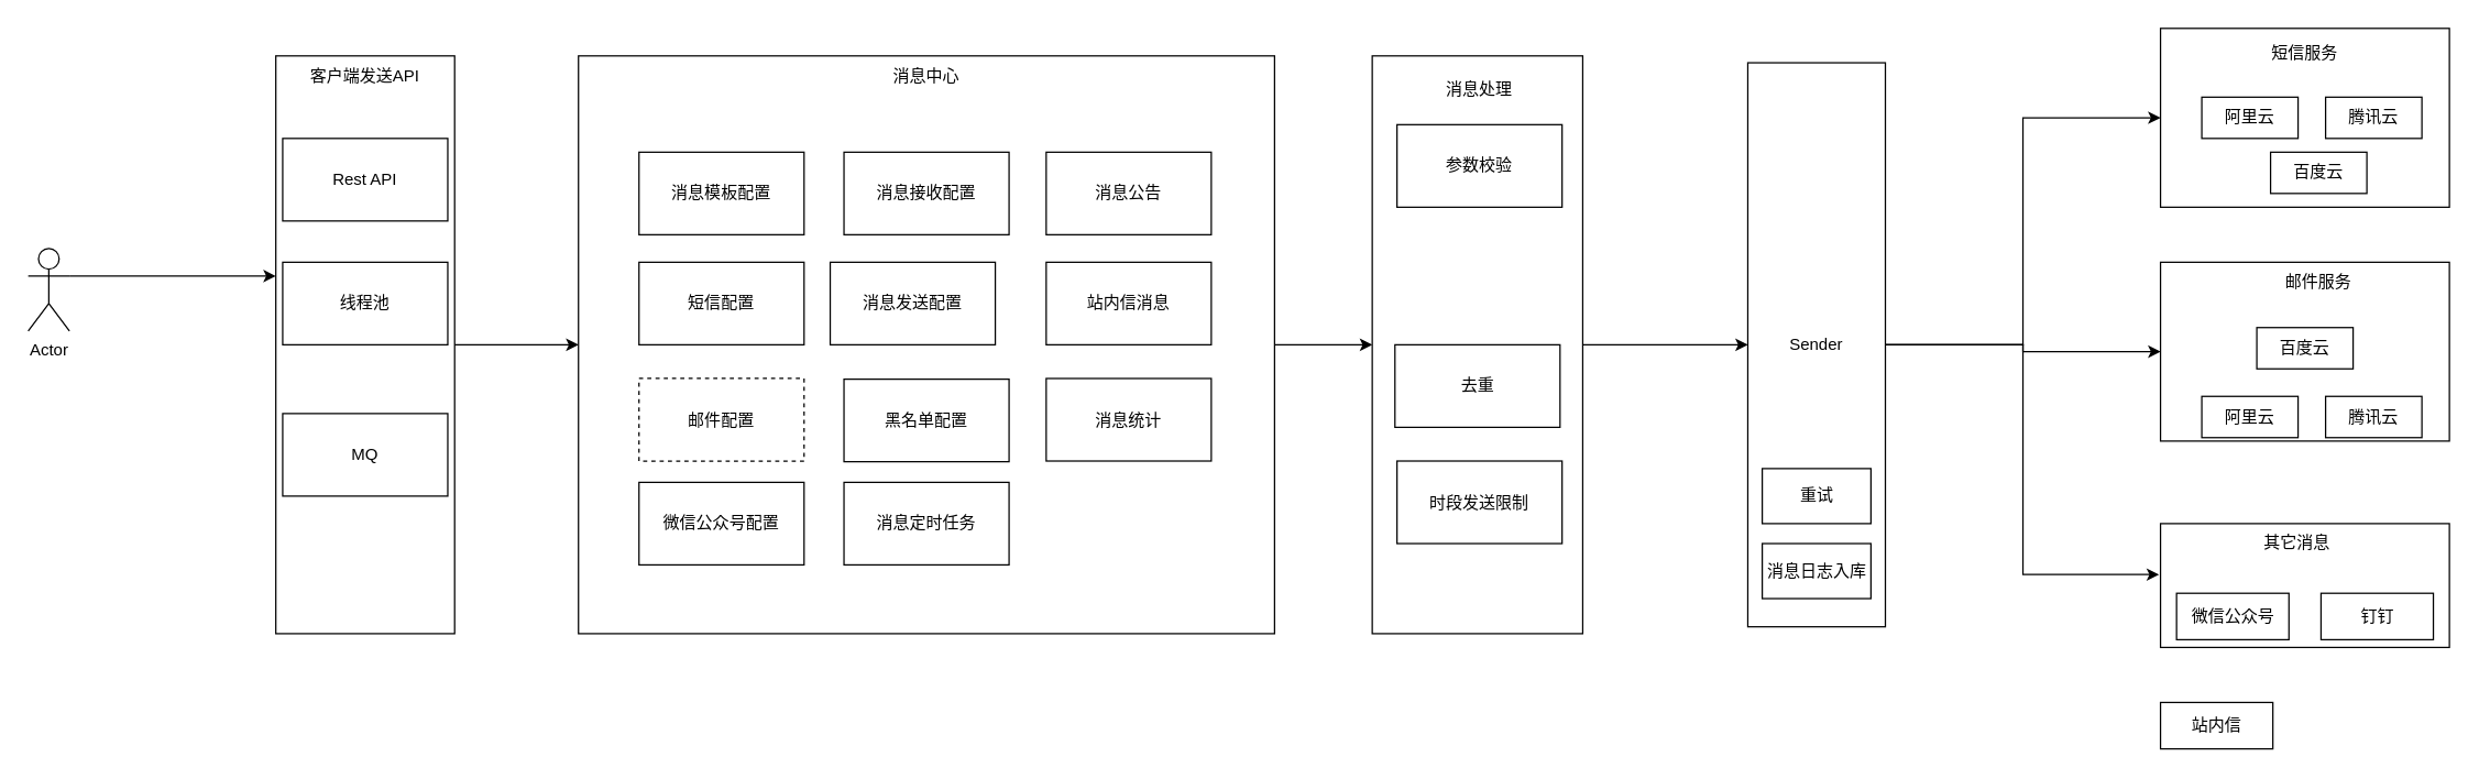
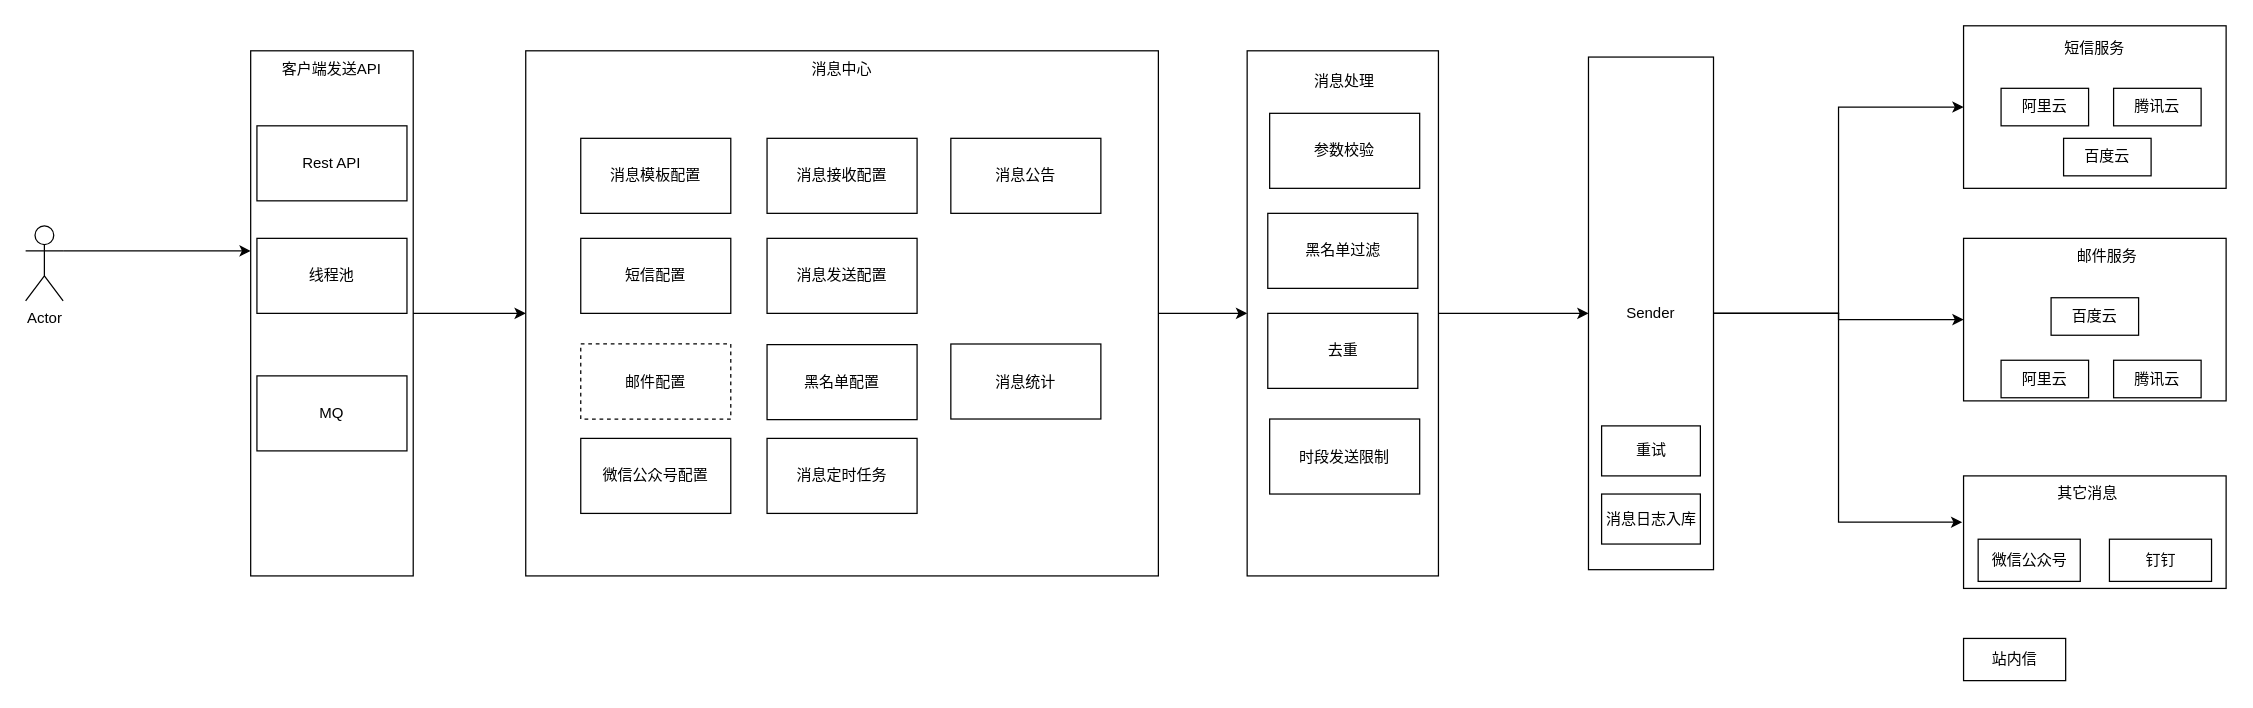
  <mxCell id="0" />
  <mxCell id="1" parent="0" />
  <mxCell id="2" style="edgeStyle=orthogonalEdgeStyle;rounded=0;orthogonalLoop=1;jettySize=auto;html=1;exitX=1;exitY=0.5;exitDx=0;exitDy=0;entryX=0;entryY=0.5;entryDx=0;entryDy=0;" edge="1" parent="1" source="3" target="16"><mxGeometry relative="1" as="geometry" /></mxCell>
  <mxCell id="3" value="" style="rounded=0;whiteSpace=wrap;html=1;" vertex="1" parent="1"><mxGeometry x="420" y="40" width="506" height="420" as="geometry" /></mxCell>
  <mxCell id="4" value="消息模板配置" style="rounded=0;whiteSpace=wrap;html=1;" vertex="1" parent="1"><mxGeometry x="464" y="110" width="120" height="60" as="geometry" /></mxCell>
  <mxCell id="5" value="短信配置&lt;span style=&quot;color: rgba(0 , 0 , 0 , 0) ; font-family: monospace ; font-size: 0px&quot;&gt;%3CmxGraphModel%3E%3Croot%3E%3CmxCell%20id%3D%220%22%2F%3E%3CmxCell%20id%3D%221%22%20parent%3D%220%22%2F%3E%3CmxCell%20id%3D%222%22%20value%3D%22%E6%B6%88%E6%81%AF%E6%A8%A1%E6%9D%BF%22%20style%3D%22rounded%3D0%3BwhiteSpace%3Dwrap%3Bhtml%3D1%3B%22%20vertex%3D%221%22%20parent%3D%221%22%3E%3CmxGeometry%20x%3D%22294%22%20y%3D%22390%22%20width%3D%22120%22%20height%3D%2260%22%20as%3D%22geometry%22%2F%3E%3C%2FmxCell%3E%3C%2Froot%3E%3C%2FmxGraphModel%3E&lt;/span&gt;" style="rounded=0;whiteSpace=wrap;html=1;" vertex="1" parent="1"><mxGeometry x="464" y="190" width="120" height="60" as="geometry" /></mxCell>
  <mxCell id="6" value="邮件配置" style="rounded=0;whiteSpace=wrap;html=1;dashed=1;" vertex="1" parent="1"><mxGeometry x="464" y="274.5" width="120" height="60" as="geometry" /></mxCell>
  <mxCell id="7" value="黑名单配置" style="rounded=0;whiteSpace=wrap;html=1;" vertex="1" parent="1"><mxGeometry x="613" y="275" width="120" height="60" as="geometry" /></mxCell>
  <mxCell id="8" value="消息公告" style="rounded=0;whiteSpace=wrap;html=1;" vertex="1" parent="1"><mxGeometry x="760" y="110" width="120" height="60" as="geometry" /></mxCell>
- <mxCell id="9" value="站内信消息" style="rounded=0;whiteSpace=wrap;html=1;" vertex="1" parent="1"><mxGeometry x="760" y="190" width="120" height="60" as="geometry" /></mxCell>
  <mxCell id="10" value="消息统计" style="rounded=0;whiteSpace=wrap;html=1;" vertex="1" parent="1"><mxGeometry x="760" y="274.5" width="120" height="60" as="geometry" /></mxCell>
  <mxCell id="11" value="消息接收配置" style="rounded=0;whiteSpace=wrap;html=1;" vertex="1" parent="1"><mxGeometry x="613" y="110" width="120" height="60" as="geometry" /></mxCell>
- <mxCell id="12" value="消息发送配置" style="rounded=0;whiteSpace=wrap;html=1;" vertex="1" parent="1"><mxGeometry x="603" y="190" width="120" height="60" as="geometry" /></mxCell>
+ <mxCell id="12" value="消息发送配置" style="rounded=0;whiteSpace=wrap;html=1;" vertex="1" parent="1"><mxGeometry x="613" y="190" width="120" height="60" as="geometry" /></mxCell>
  <mxCell id="13" value="微信公众号配置" style="rounded=0;whiteSpace=wrap;html=1;" vertex="1" parent="1"><mxGeometry x="464" y="350" width="120" height="60" as="geometry" /></mxCell>
  <mxCell id="14" value="消息中心" style="text;html=1;strokeColor=none;fillColor=none;align=center;verticalAlign=middle;whiteSpace=wrap;rounded=0;" vertex="1" parent="1"><mxGeometry x="598" y="40" width="150" height="30" as="geometry" /></mxCell>
  <mxCell id="15" style="edgeStyle=orthogonalEdgeStyle;rounded=0;orthogonalLoop=1;jettySize=auto;html=1;exitX=1;exitY=0.5;exitDx=0;exitDy=0;entryX=0;entryY=0.5;entryDx=0;entryDy=0;" edge="1" parent="1" source="16" target="45"><mxGeometry relative="1" as="geometry" /></mxCell>
  <mxCell id="16" value="" style="rounded=0;whiteSpace=wrap;html=1;" vertex="1" parent="1"><mxGeometry x="997" y="40" width="153" height="420" as="geometry" /></mxCell>
  <mxCell id="17" value="" style="group" vertex="1" connectable="0" parent="1"><mxGeometry x="1570" y="20" width="210" height="130" as="geometry" /></mxCell>
  <mxCell id="18" value="" style="rounded=0;whiteSpace=wrap;html=1;" vertex="1" parent="17"><mxGeometry width="210" height="130" as="geometry" /></mxCell>
  <mxCell id="19" value="短信服务" style="text;html=1;strokeColor=none;fillColor=none;align=center;verticalAlign=middle;whiteSpace=wrap;rounded=0;" vertex="1" parent="17"><mxGeometry x="60" y="5" width="90" height="25" as="geometry" /></mxCell>
  <mxCell id="20" value="阿里云" style="rounded=0;whiteSpace=wrap;html=1;" vertex="1" parent="17"><mxGeometry x="30" y="50" width="70" height="30" as="geometry" /></mxCell>
  <mxCell id="21" value="腾讯云" style="rounded=0;whiteSpace=wrap;html=1;" vertex="1" parent="17"><mxGeometry x="120" y="50" width="70" height="30" as="geometry" /></mxCell>
  <mxCell id="22" value="百度云" style="rounded=0;whiteSpace=wrap;html=1;" vertex="1" parent="17"><mxGeometry x="80" y="90" width="70" height="30" as="geometry" /></mxCell>
  <mxCell id="23" value="消息处理" style="text;html=1;strokeColor=none;fillColor=none;align=center;verticalAlign=middle;whiteSpace=wrap;rounded=0;" vertex="1" parent="1"><mxGeometry x="1020" y="50" width="110" height="30" as="geometry" /></mxCell>
  <mxCell id="24" value="参数校验" style="rounded=0;whiteSpace=wrap;html=1;" vertex="1" parent="1"><mxGeometry x="1015" y="90" width="120" height="60" as="geometry" /></mxCell>
+ <mxCell id="25" value="黑名单过滤" style="rounded=0;whiteSpace=wrap;html=1;" vertex="1" parent="1"><mxGeometry x="1013.5" y="170" width="120" height="60" as="geometry" /></mxCell>
  <mxCell id="26" value="去重" style="rounded=0;whiteSpace=wrap;html=1;" vertex="1" parent="1"><mxGeometry x="1013.5" y="250" width="120" height="60" as="geometry" /></mxCell>
  <mxCell id="27" value="时段发送限制" style="rounded=0;whiteSpace=wrap;html=1;" vertex="1" parent="1"><mxGeometry x="1015" y="334.5" width="120" height="60" as="geometry" /></mxCell>
  <mxCell id="28" value="" style="group" vertex="1" connectable="0" parent="1"><mxGeometry x="1570" y="380" width="210" height="90" as="geometry" /></mxCell>
  <mxCell id="29" value="" style="rounded=0;whiteSpace=wrap;html=1;" vertex="1" parent="28"><mxGeometry width="210" height="90" as="geometry" /></mxCell>
  <mxCell id="30" value="其它消息" style="text;html=1;strokeColor=none;fillColor=none;align=center;verticalAlign=middle;whiteSpace=wrap;rounded=0;" vertex="1" parent="28"><mxGeometry x="46.667" width="105" height="28.125" as="geometry" /></mxCell>
  <mxCell id="31" value="微信公众号" style="rounded=0;whiteSpace=wrap;html=1;" vertex="1" parent="28"><mxGeometry x="11.667" y="50.625" width="81.667" height="33.75" as="geometry" /></mxCell>
  <mxCell id="32" value="钉钉" style="rounded=0;whiteSpace=wrap;html=1;" vertex="1" parent="28"><mxGeometry x="116.667" y="50.625" width="81.667" height="33.75" as="geometry" /></mxCell>
  <mxCell id="33" value="" style="group" vertex="1" connectable="0" parent="1"><mxGeometry x="1570" y="190" width="210" height="130" as="geometry" /></mxCell>
  <mxCell id="34" value="" style="rounded=0;whiteSpace=wrap;html=1;" vertex="1" parent="33"><mxGeometry width="210" height="130" as="geometry" /></mxCell>
  <mxCell id="35" value="邮件服务" style="text;html=1;strokeColor=none;fillColor=none;align=center;verticalAlign=middle;whiteSpace=wrap;rounded=0;" vertex="1" parent="33"><mxGeometry x="70" y="2.5" width="90" height="25" as="geometry" /></mxCell>
  <mxCell id="36" value="阿里云" style="rounded=0;whiteSpace=wrap;html=1;" vertex="1" parent="33"><mxGeometry x="30" y="97.5" width="70" height="30" as="geometry" /></mxCell>
  <mxCell id="37" value="腾讯云" style="rounded=0;whiteSpace=wrap;html=1;" vertex="1" parent="33"><mxGeometry x="120" y="97.5" width="70" height="30" as="geometry" /></mxCell>
  <mxCell id="38" value="百度云" style="rounded=0;whiteSpace=wrap;html=1;" vertex="1" parent="33"><mxGeometry x="70" y="47.5" width="70" height="30" as="geometry" /></mxCell>
  <mxCell id="39" style="edgeStyle=orthogonalEdgeStyle;rounded=0;orthogonalLoop=1;jettySize=auto;html=1;exitX=1;exitY=0.333;exitDx=0;exitDy=0;exitPerimeter=0;entryX=0;entryY=0.381;entryDx=0;entryDy=0;entryPerimeter=0;" edge="1" parent="1" source="40" target="49"><mxGeometry relative="1" as="geometry" /></mxCell>
  <mxCell id="40" value="Actor" style="shape=umlActor;verticalLabelPosition=bottom;verticalAlign=top;html=1;outlineConnect=0;" vertex="1" parent="1"><mxGeometry x="20" y="180" width="30" height="60" as="geometry" /></mxCell>
  <mxCell id="41" value="站内信" style="rounded=0;whiteSpace=wrap;html=1;" vertex="1" parent="1"><mxGeometry x="1569.997" y="510.005" width="81.667" height="33.75" as="geometry" /></mxCell>
  <mxCell id="42" style="edgeStyle=orthogonalEdgeStyle;rounded=0;orthogonalLoop=1;jettySize=auto;html=1;exitX=1;exitY=0.5;exitDx=0;exitDy=0;" edge="1" parent="1" source="45" target="18"><mxGeometry relative="1" as="geometry" /></mxCell>
  <mxCell id="43" style="edgeStyle=orthogonalEdgeStyle;rounded=0;orthogonalLoop=1;jettySize=auto;html=1;exitX=1;exitY=0.5;exitDx=0;exitDy=0;entryX=0;entryY=0.5;entryDx=0;entryDy=0;" edge="1" parent="1" source="45" target="34"><mxGeometry relative="1" as="geometry" /></mxCell>
  <mxCell id="44" style="edgeStyle=orthogonalEdgeStyle;rounded=0;orthogonalLoop=1;jettySize=auto;html=1;exitX=1;exitY=0.5;exitDx=0;exitDy=0;entryX=-0.005;entryY=0.411;entryDx=0;entryDy=0;entryPerimeter=0;" edge="1" parent="1" source="45" target="29"><mxGeometry relative="1" as="geometry" /></mxCell>
  <mxCell id="45" value="Sender" style="rounded=0;whiteSpace=wrap;html=1;" vertex="1" parent="1"><mxGeometry x="1270" y="45" width="100" height="410" as="geometry" /></mxCell>
  <mxCell id="46" value="重试" style="rounded=0;whiteSpace=wrap;html=1;" vertex="1" parent="1"><mxGeometry x="1280.5" y="340" width="79" height="40" as="geometry" /></mxCell>
  <mxCell id="47" value="消息日志入库" style="rounded=0;whiteSpace=wrap;html=1;" vertex="1" parent="1"><mxGeometry x="1280.5" y="394.5" width="79" height="40" as="geometry" /></mxCell>
  <mxCell id="48" value="" style="group" vertex="1" connectable="0" parent="1"><mxGeometry x="200" y="40" width="130" height="420" as="geometry" /></mxCell>
  <mxCell id="49" value="" style="rounded=0;whiteSpace=wrap;html=1;" vertex="1" parent="48"><mxGeometry width="130" height="420" as="geometry" /></mxCell>
  <mxCell id="50" value="客户端发送API" style="text;html=1;strokeColor=none;fillColor=none;align=center;verticalAlign=middle;whiteSpace=wrap;rounded=0;" vertex="1" parent="48"><mxGeometry x="10" width="110" height="30" as="geometry" /></mxCell>
  <mxCell id="51" value="Rest API" style="rounded=0;whiteSpace=wrap;html=1;" vertex="1" parent="48"><mxGeometry x="5" y="60" width="120" height="60" as="geometry" /></mxCell>
  <mxCell id="52" value="线程池" style="rounded=0;whiteSpace=wrap;html=1;" vertex="1" parent="48"><mxGeometry x="5" y="150" width="120" height="60" as="geometry" /></mxCell>
  <mxCell id="53" value="MQ" style="rounded=0;whiteSpace=wrap;html=1;" vertex="1" parent="48"><mxGeometry x="5" y="260" width="120" height="60" as="geometry" /></mxCell>
  <mxCell id="54" style="edgeStyle=orthogonalEdgeStyle;rounded=0;orthogonalLoop=1;jettySize=auto;html=1;exitX=1;exitY=0.5;exitDx=0;exitDy=0;entryX=0;entryY=0.5;entryDx=0;entryDy=0;" edge="1" parent="1" source="49" target="3"><mxGeometry relative="1" as="geometry" /></mxCell>
  <mxCell id="55" value="消息定时任务" style="rounded=0;whiteSpace=wrap;html=1;" vertex="1" parent="1"><mxGeometry x="613" y="350" width="120" height="60" as="geometry" /></mxCell>
